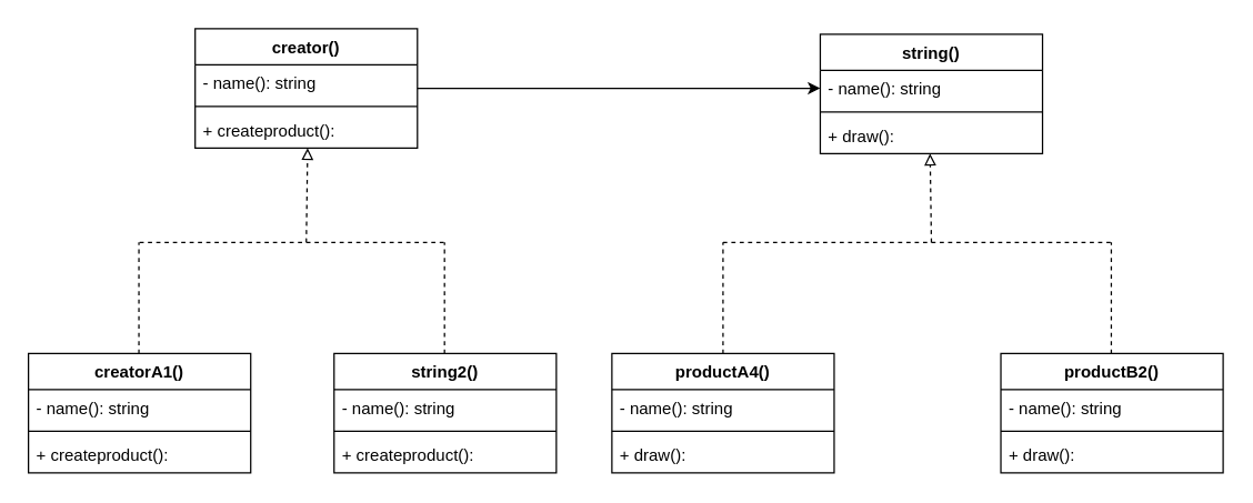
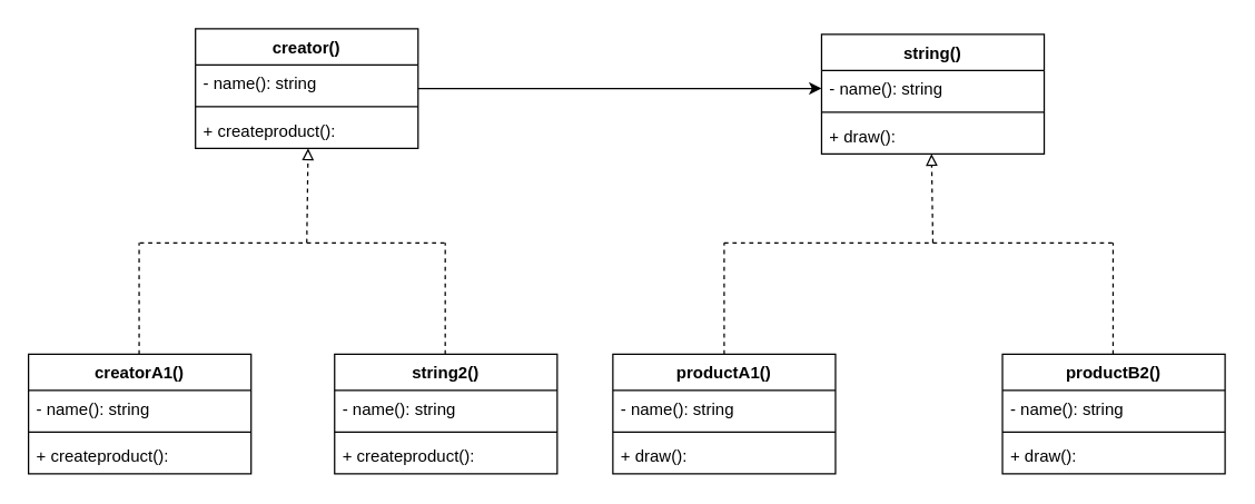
  <mxCell id="0" />
  <mxCell id="1" parent="0" />
  <mxCell id="2" value="string()" style="swimlane;fontStyle=1;align=center;verticalAlign=top;childLayout=stackLayout;horizontal=1;startSize=26;horizontalStack=0;resizeParent=1;resizeParentMax=0;resizeLast=0;collapsible=1;marginBottom=0;whiteSpace=wrap;html=1;" vertex="1" parent="1"><mxGeometry x="590" y="24" width="160" height="86" as="geometry" /></mxCell>
  <mxCell id="3" value="- name(): string" style="text;strokeColor=none;fillColor=none;align=left;verticalAlign=top;spacingLeft=4;spacingRight=4;overflow=hidden;rotatable=0;points=[[0,0.5],[1,0.5]];portConstraint=eastwest;whiteSpace=wrap;html=1;" vertex="1" parent="2"><mxGeometry y="26" width="160" height="26" as="geometry" /></mxCell>
  <mxCell id="4" value="" style="line;strokeWidth=1;fillColor=none;align=left;verticalAlign=middle;spacingTop=-1;spacingLeft=3;spacingRight=3;rotatable=0;labelPosition=right;points=[];portConstraint=eastwest;strokeColor=inherit;" vertex="1" parent="2"><mxGeometry y="52" width="160" height="8" as="geometry" /></mxCell>
  <mxCell id="5" value="+ draw():" style="text;strokeColor=none;fillColor=none;align=left;verticalAlign=top;spacingLeft=4;spacingRight=4;overflow=hidden;rotatable=0;points=[[0,0.5],[1,0.5]];portConstraint=eastwest;whiteSpace=wrap;html=1;" vertex="1" parent="2"><mxGeometry y="60" width="160" height="26" as="geometry" /></mxCell>
- <mxCell id="6" value="productA4()" style="swimlane;fontStyle=1;align=center;verticalAlign=top;childLayout=stackLayout;horizontal=1;startSize=26;horizontalStack=0;resizeParent=1;resizeParentMax=0;resizeLast=0;collapsible=1;marginBottom=0;whiteSpace=wrap;html=1;" vertex="1" parent="1"><mxGeometry x="440" y="254" width="160" height="86" as="geometry" /></mxCell>
+ <mxCell id="6" value="productA1()" style="swimlane;fontStyle=1;align=center;verticalAlign=top;childLayout=stackLayout;horizontal=1;startSize=26;horizontalStack=0;resizeParent=1;resizeParentMax=0;resizeLast=0;collapsible=1;marginBottom=0;whiteSpace=wrap;html=1;" vertex="1" parent="1"><mxGeometry x="440" y="254" width="160" height="86" as="geometry" /></mxCell>
  <mxCell id="7" value="- name(): string" style="text;strokeColor=none;fillColor=none;align=left;verticalAlign=top;spacingLeft=4;spacingRight=4;overflow=hidden;rotatable=0;points=[[0,0.5],[1,0.5]];portConstraint=eastwest;whiteSpace=wrap;html=1;" vertex="1" parent="6"><mxGeometry y="26" width="160" height="26" as="geometry" /></mxCell>
  <mxCell id="8" value="" style="line;strokeWidth=1;fillColor=none;align=left;verticalAlign=middle;spacingTop=-1;spacingLeft=3;spacingRight=3;rotatable=0;labelPosition=right;points=[];portConstraint=eastwest;strokeColor=inherit;" vertex="1" parent="6"><mxGeometry y="52" width="160" height="8" as="geometry" /></mxCell>
  <mxCell id="9" value="+ draw():&amp;nbsp;" style="text;strokeColor=none;fillColor=none;align=left;verticalAlign=top;spacingLeft=4;spacingRight=4;overflow=hidden;rotatable=0;points=[[0,0.5],[1,0.5]];portConstraint=eastwest;whiteSpace=wrap;html=1;" vertex="1" parent="6"><mxGeometry y="60" width="160" height="26" as="geometry" /></mxCell>
  <mxCell id="10" value="productB2()" style="swimlane;fontStyle=1;align=center;verticalAlign=top;childLayout=stackLayout;horizontal=1;startSize=26;horizontalStack=0;resizeParent=1;resizeParentMax=0;resizeLast=0;collapsible=1;marginBottom=0;whiteSpace=wrap;html=1;" vertex="1" parent="1"><mxGeometry x="720" y="254" width="160" height="86" as="geometry" /></mxCell>
  <mxCell id="11" value="- name(): string" style="text;strokeColor=none;fillColor=none;align=left;verticalAlign=top;spacingLeft=4;spacingRight=4;overflow=hidden;rotatable=0;points=[[0,0.5],[1,0.5]];portConstraint=eastwest;whiteSpace=wrap;html=1;" vertex="1" parent="10"><mxGeometry y="26" width="160" height="26" as="geometry" /></mxCell>
  <mxCell id="12" value="" style="line;strokeWidth=1;fillColor=none;align=left;verticalAlign=middle;spacingTop=-1;spacingLeft=3;spacingRight=3;rotatable=0;labelPosition=right;points=[];portConstraint=eastwest;strokeColor=inherit;" vertex="1" parent="10"><mxGeometry y="52" width="160" height="8" as="geometry" /></mxCell>
  <mxCell id="13" value="+ draw():&amp;nbsp;" style="text;strokeColor=none;fillColor=none;align=left;verticalAlign=top;spacingLeft=4;spacingRight=4;overflow=hidden;rotatable=0;points=[[0,0.5],[1,0.5]];portConstraint=eastwest;whiteSpace=wrap;html=1;" vertex="1" parent="10"><mxGeometry y="60" width="160" height="26" as="geometry" /></mxCell>
  <mxCell id="14" value="" style="endArrow=none;dashed=1;html=1;rounded=0;" edge="1" parent="1"><mxGeometry width="50" height="50" relative="1" as="geometry"><mxPoint x="520" y="254" as="sourcePoint" /><mxPoint x="520" y="174" as="targetPoint" /></mxGeometry></mxCell>
  <mxCell id="15" value="" style="endArrow=none;dashed=1;html=1;rounded=0;" edge="1" parent="1"><mxGeometry width="50" height="50" relative="1" as="geometry"><mxPoint x="799.5" y="254" as="sourcePoint" /><mxPoint x="799.5" y="174" as="targetPoint" /></mxGeometry></mxCell>
  <mxCell id="16" value="" style="endArrow=none;dashed=1;html=1;rounded=0;" edge="1" parent="1"><mxGeometry width="50" height="50" relative="1" as="geometry"><mxPoint x="520" y="174" as="sourcePoint" /><mxPoint x="800" y="174" as="targetPoint" /></mxGeometry></mxCell>
  <mxCell id="17" value="" style="endArrow=block;dashed=1;html=1;rounded=0;entryX=0.494;entryY=1;entryDx=0;entryDy=0;entryPerimeter=0;endFill=0;" edge="1" parent="1" target="5"><mxGeometry width="50" height="50" relative="1" as="geometry"><mxPoint x="670" y="174" as="sourcePoint" /><mxPoint x="720" y="124" as="targetPoint" /></mxGeometry></mxCell>
  <mxCell id="18" style="edgeStyle=orthogonalEdgeStyle;rounded=0;orthogonalLoop=1;jettySize=auto;html=1;entryX=0;entryY=0.5;entryDx=0;entryDy=0;" edge="1" parent="1" source="19" target="3"><mxGeometry relative="1" as="geometry" /></mxCell>
  <mxCell id="19" value="creator()" style="swimlane;fontStyle=1;align=center;verticalAlign=top;childLayout=stackLayout;horizontal=1;startSize=26;horizontalStack=0;resizeParent=1;resizeParentMax=0;resizeLast=0;collapsible=1;marginBottom=0;whiteSpace=wrap;html=1;" vertex="1" parent="1"><mxGeometry x="140" y="20" width="160" height="86" as="geometry" /></mxCell>
  <mxCell id="20" value="- name(): string" style="text;strokeColor=none;fillColor=none;align=left;verticalAlign=top;spacingLeft=4;spacingRight=4;overflow=hidden;rotatable=0;points=[[0,0.5],[1,0.5]];portConstraint=eastwest;whiteSpace=wrap;html=1;" vertex="1" parent="19"><mxGeometry y="26" width="160" height="26" as="geometry" /></mxCell>
  <mxCell id="21" value="" style="line;strokeWidth=1;fillColor=none;align=left;verticalAlign=middle;spacingTop=-1;spacingLeft=3;spacingRight=3;rotatable=0;labelPosition=right;points=[];portConstraint=eastwest;strokeColor=inherit;" vertex="1" parent="19"><mxGeometry y="52" width="160" height="8" as="geometry" /></mxCell>
  <mxCell id="22" value="+ createproduct():" style="text;strokeColor=none;fillColor=none;align=left;verticalAlign=top;spacingLeft=4;spacingRight=4;overflow=hidden;rotatable=0;points=[[0,0.5],[1,0.5]];portConstraint=eastwest;whiteSpace=wrap;html=1;" vertex="1" parent="19"><mxGeometry y="60" width="160" height="26" as="geometry" /></mxCell>
  <mxCell id="23" value="creatorA1()" style="swimlane;fontStyle=1;align=center;verticalAlign=top;childLayout=stackLayout;horizontal=1;startSize=26;horizontalStack=0;resizeParent=1;resizeParentMax=0;resizeLast=0;collapsible=1;marginBottom=0;whiteSpace=wrap;html=1;" vertex="1" parent="1"><mxGeometry x="20" y="254" width="160" height="86" as="geometry" /></mxCell>
  <mxCell id="24" value="- name(): string" style="text;strokeColor=none;fillColor=none;align=left;verticalAlign=top;spacingLeft=4;spacingRight=4;overflow=hidden;rotatable=0;points=[[0,0.5],[1,0.5]];portConstraint=eastwest;whiteSpace=wrap;html=1;" vertex="1" parent="23"><mxGeometry y="26" width="160" height="26" as="geometry" /></mxCell>
  <mxCell id="25" value="" style="line;strokeWidth=1;fillColor=none;align=left;verticalAlign=middle;spacingTop=-1;spacingLeft=3;spacingRight=3;rotatable=0;labelPosition=right;points=[];portConstraint=eastwest;strokeColor=inherit;" vertex="1" parent="23"><mxGeometry y="52" width="160" height="8" as="geometry" /></mxCell>
  <mxCell id="26" value="+ createproduct():" style="text;strokeColor=none;fillColor=none;align=left;verticalAlign=top;spacingLeft=4;spacingRight=4;overflow=hidden;rotatable=0;points=[[0,0.5],[1,0.5]];portConstraint=eastwest;whiteSpace=wrap;html=1;" vertex="1" parent="23"><mxGeometry y="60" width="160" height="26" as="geometry" /></mxCell>
  <mxCell id="27" value="string2()" style="swimlane;fontStyle=1;align=center;verticalAlign=top;childLayout=stackLayout;horizontal=1;startSize=26;horizontalStack=0;resizeParent=1;resizeParentMax=0;resizeLast=0;collapsible=1;marginBottom=0;whiteSpace=wrap;html=1;" vertex="1" parent="1"><mxGeometry x="240" y="254" width="160" height="86" as="geometry" /></mxCell>
  <mxCell id="28" value="- name(): string" style="text;strokeColor=none;fillColor=none;align=left;verticalAlign=top;spacingLeft=4;spacingRight=4;overflow=hidden;rotatable=0;points=[[0,0.5],[1,0.5]];portConstraint=eastwest;whiteSpace=wrap;html=1;" vertex="1" parent="27"><mxGeometry y="26" width="160" height="26" as="geometry" /></mxCell>
  <mxCell id="29" value="" style="line;strokeWidth=1;fillColor=none;align=left;verticalAlign=middle;spacingTop=-1;spacingLeft=3;spacingRight=3;rotatable=0;labelPosition=right;points=[];portConstraint=eastwest;strokeColor=inherit;" vertex="1" parent="27"><mxGeometry y="52" width="160" height="8" as="geometry" /></mxCell>
  <mxCell id="30" value="+ createproduct():" style="text;strokeColor=none;fillColor=none;align=left;verticalAlign=top;spacingLeft=4;spacingRight=4;overflow=hidden;rotatable=0;points=[[0,0.5],[1,0.5]];portConstraint=eastwest;whiteSpace=wrap;html=1;" vertex="1" parent="27"><mxGeometry y="60" width="160" height="26" as="geometry" /></mxCell>
  <mxCell id="31" value="" style="endArrow=none;dashed=1;html=1;rounded=0;" edge="1" parent="1"><mxGeometry width="50" height="50" relative="1" as="geometry"><mxPoint x="319.5" y="254" as="sourcePoint" /><mxPoint x="319.5" y="174" as="targetPoint" /></mxGeometry></mxCell>
  <mxCell id="32" value="" style="endArrow=none;dashed=1;html=1;rounded=0;" edge="1" parent="1"><mxGeometry width="50" height="50" relative="1" as="geometry"><mxPoint x="99.5" y="254" as="sourcePoint" /><mxPoint x="99.5" y="174" as="targetPoint" /></mxGeometry></mxCell>
  <mxCell id="33" value="" style="endArrow=none;dashed=1;html=1;rounded=0;" edge="1" parent="1"><mxGeometry width="50" height="50" relative="1" as="geometry"><mxPoint x="100" y="174" as="sourcePoint" /><mxPoint x="320" y="174" as="targetPoint" /></mxGeometry></mxCell>
  <mxCell id="34" value="" style="endArrow=block;dashed=1;html=1;rounded=0;entryX=0.506;entryY=1;entryDx=0;entryDy=0;entryPerimeter=0;endFill=0;" edge="1" parent="1" target="22"><mxGeometry width="50" height="50" relative="1" as="geometry"><mxPoint x="220" y="174" as="sourcePoint" /><mxPoint x="220" y="104" as="targetPoint" /></mxGeometry></mxCell>
